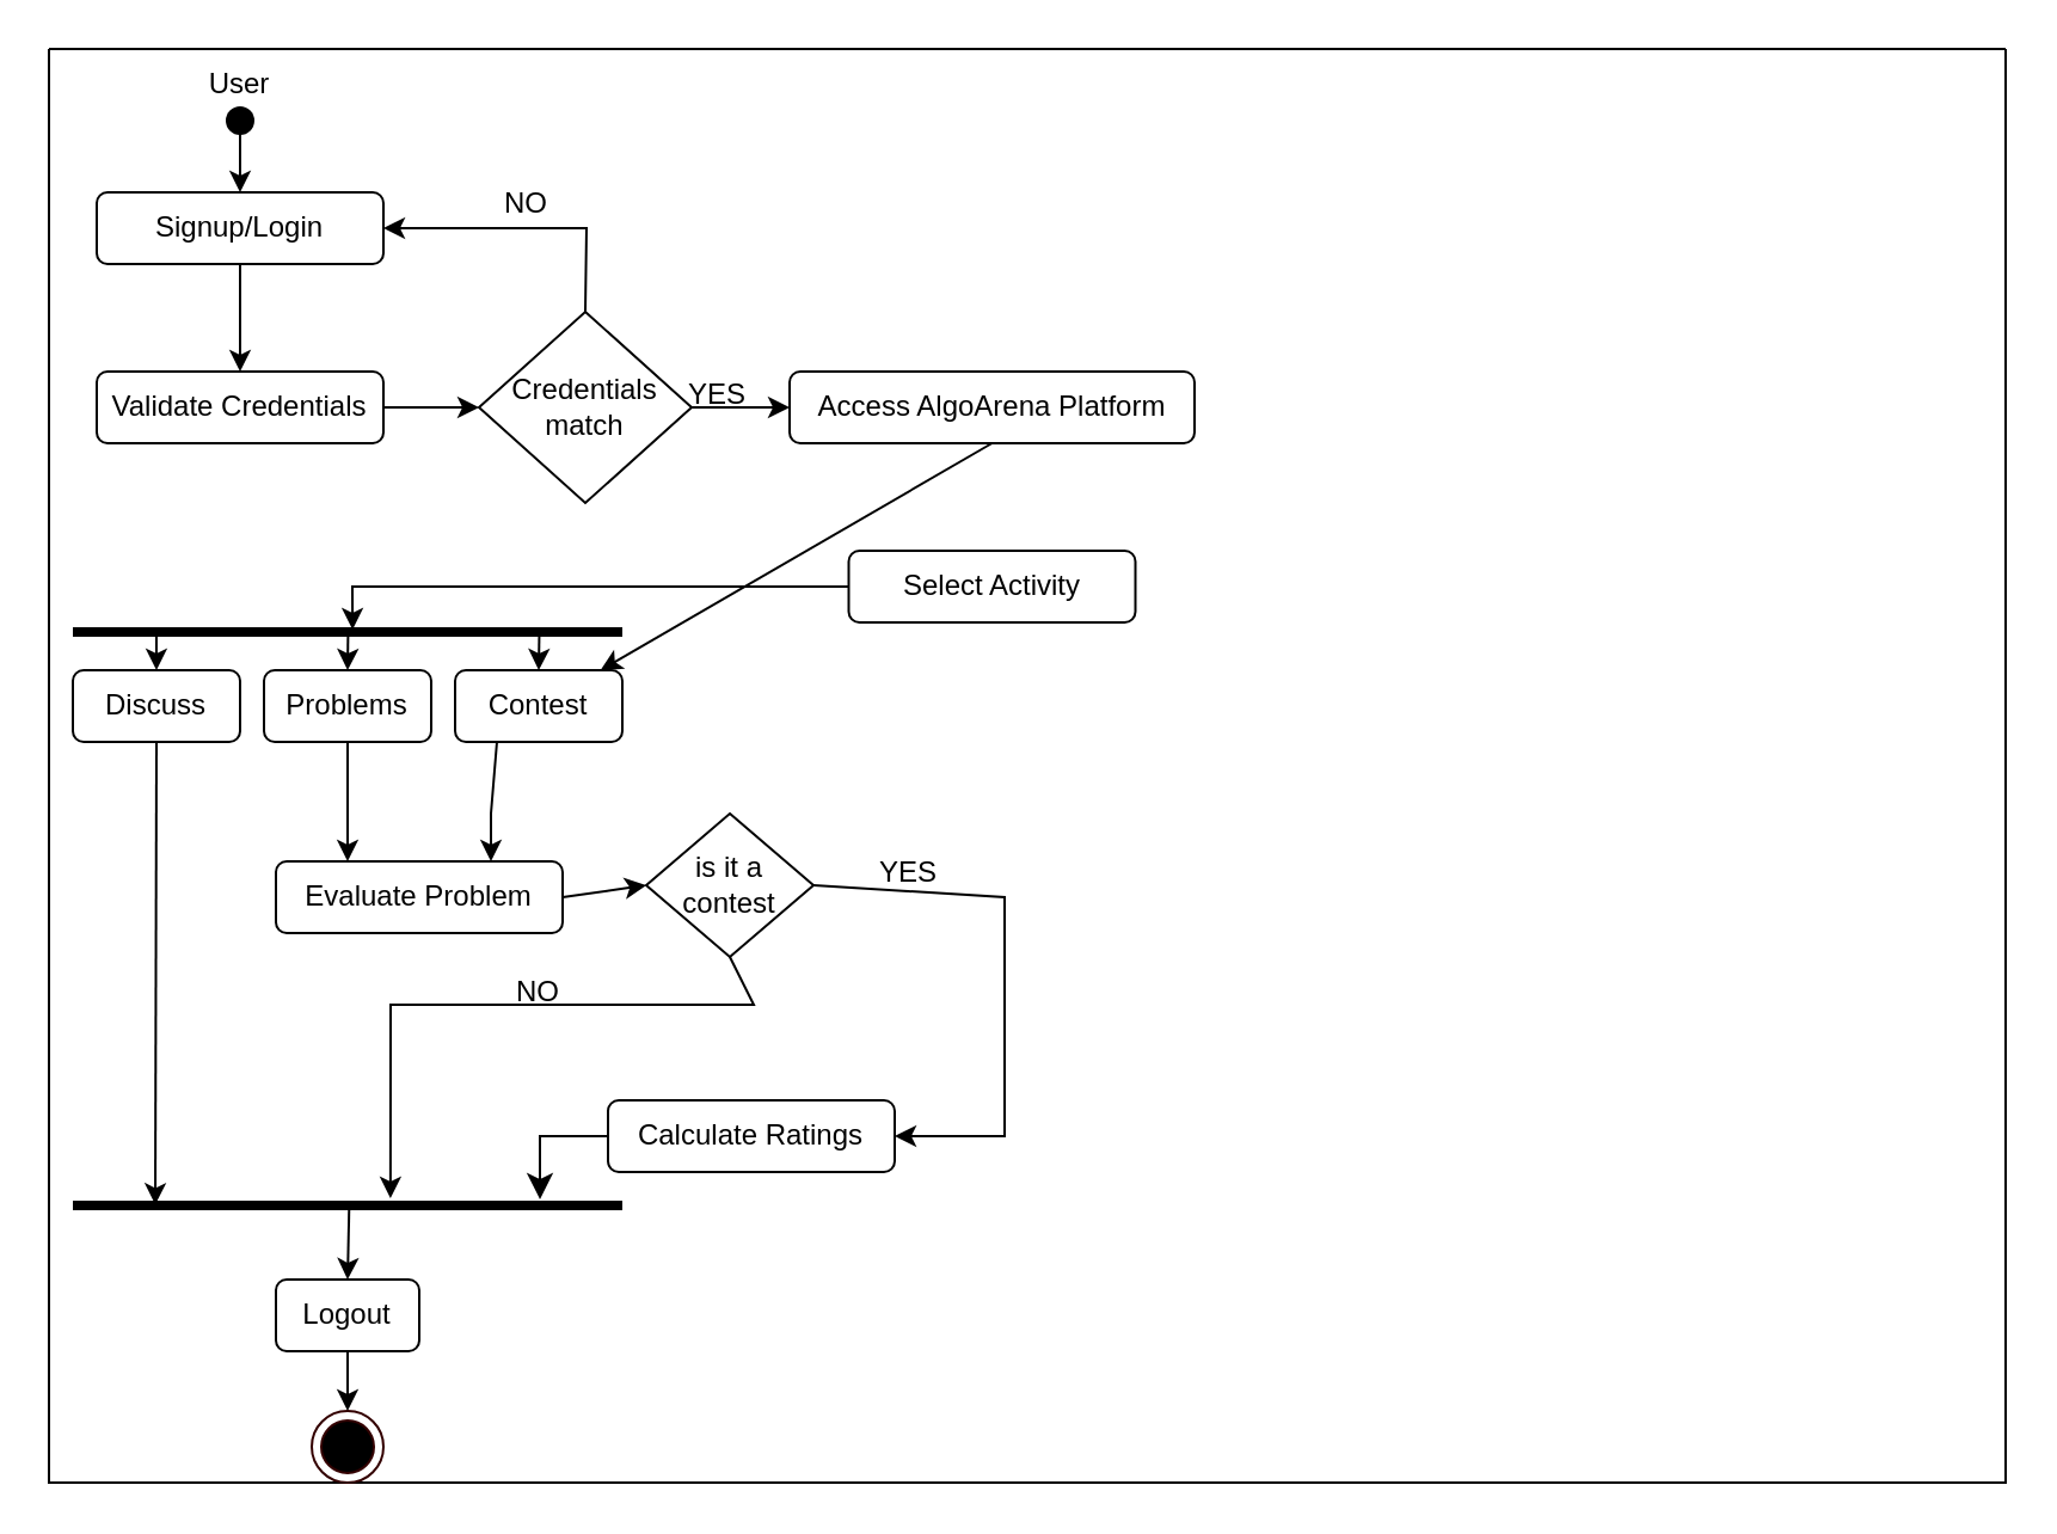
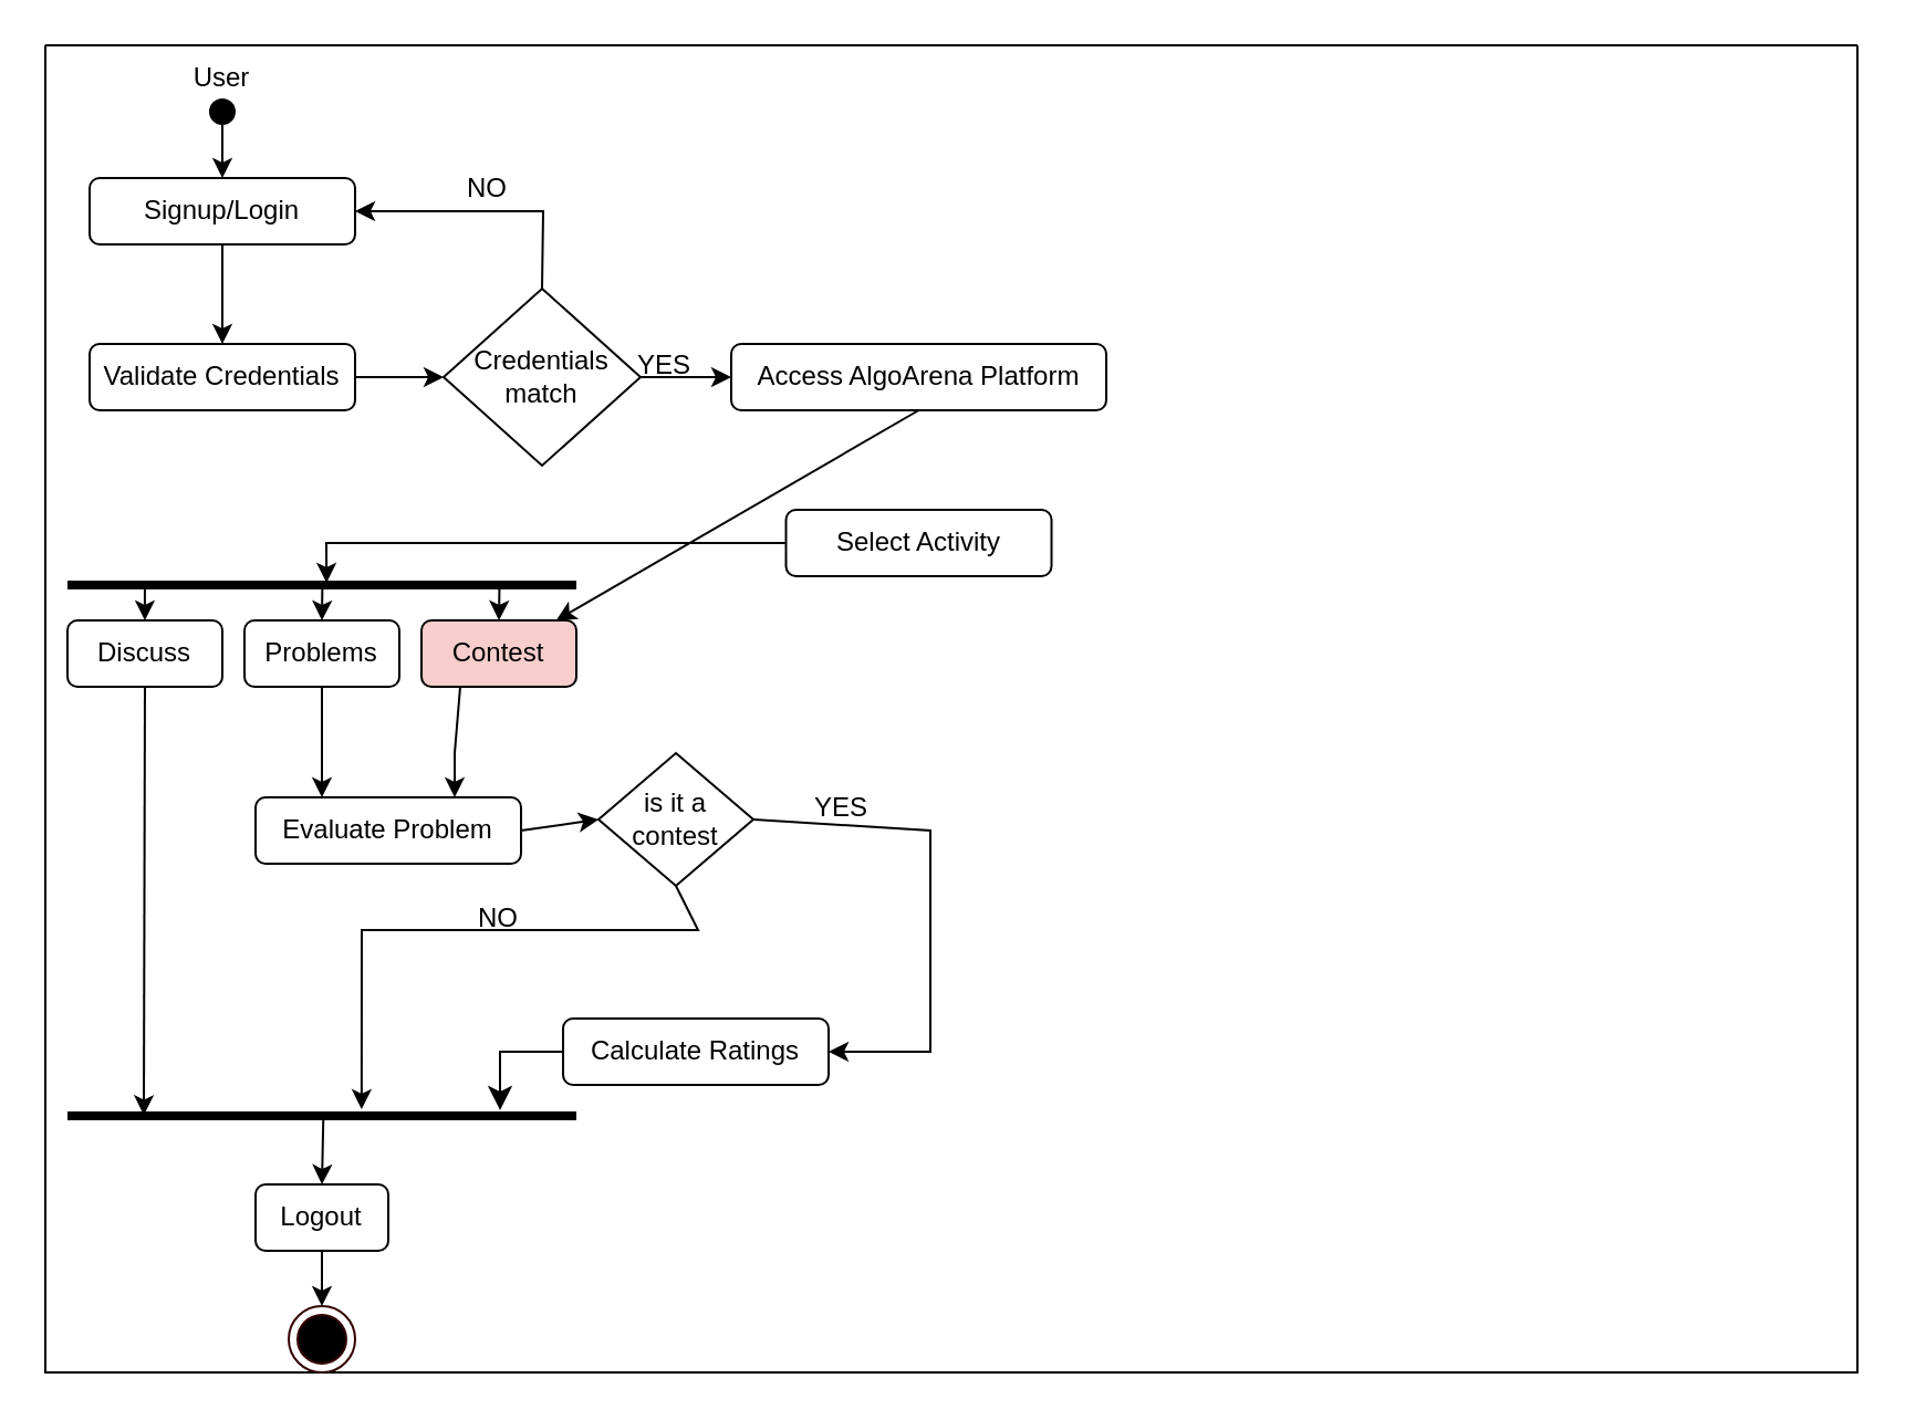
  <mxCell id="0" />
  <mxCell id="1" parent="0" />
  <mxCell id="2" value="" style="swimlane;startSize=0;" vertex="1" parent="1"><mxGeometry x="20" y="20" width="819" height="600" as="geometry" /></mxCell>
  <mxCell id="3" value="" style="shape=waypoint;sketch=0;fillStyle=solid;size=6;pointerEvents=1;points=[];fillColor=none;resizable=0;rotatable=0;perimeter=centerPerimeter;snapToPoint=1;strokeWidth=4;" vertex="1" parent="2"><mxGeometry x="70" y="20" width="20" height="20" as="geometry" /></mxCell>
  <mxCell id="4" value="Signup/Login" style="rounded=1;whiteSpace=wrap;html=1;" vertex="1" parent="2"><mxGeometry x="20" y="60" width="120" height="30" as="geometry" /></mxCell>
  <mxCell id="5" value="" style="endArrow=classic;html=1;rounded=0;entryX=0.5;entryY=0;entryDx=0;entryDy=0;" edge="1" parent="2" source="3" target="4"><mxGeometry width="50" height="50" relative="1" as="geometry"><mxPoint x="370" y="310" as="sourcePoint" /><mxPoint x="420" y="260" as="targetPoint" /></mxGeometry></mxCell>
  <mxCell id="6" value="User" style="text;html=1;align=center;verticalAlign=middle;whiteSpace=wrap;rounded=0;" vertex="1" parent="2"><mxGeometry x="50" width="60" height="30" as="geometry" /></mxCell>
  <mxCell id="7" value="Validate Credentials" style="rounded=1;whiteSpace=wrap;html=1;" vertex="1" parent="2"><mxGeometry x="20" y="135" width="120" height="30" as="geometry" /></mxCell>
  <mxCell id="8" value="" style="endArrow=classic;html=1;rounded=0;entryX=0.5;entryY=0;entryDx=0;entryDy=0;exitX=0.5;exitY=1;exitDx=0;exitDy=0;" edge="1" parent="2" source="4" target="7"><mxGeometry width="50" height="50" relative="1" as="geometry"><mxPoint x="140" y="120" as="sourcePoint" /><mxPoint x="190" y="70" as="targetPoint" /></mxGeometry></mxCell>
  <mxCell id="9" value="Credentials&lt;div&gt;match&lt;/div&gt;" style="rhombus;whiteSpace=wrap;html=1;" vertex="1" parent="2"><mxGeometry x="180" y="110" width="89" height="80" as="geometry" /></mxCell>
  <mxCell id="10" value="NO" style="text;html=1;align=center;verticalAlign=middle;whiteSpace=wrap;rounded=0;" vertex="1" parent="2"><mxGeometry x="170" y="50" width="60" height="30" as="geometry" /></mxCell>
  <mxCell id="11" value="" style="endArrow=classic;html=1;rounded=0;exitX=1;exitY=0.5;exitDx=0;exitDy=0;entryX=0;entryY=0.5;entryDx=0;entryDy=0;" edge="1" parent="2" source="7" target="9"><mxGeometry width="50" height="50" relative="1" as="geometry"><mxPoint x="371" y="310" as="sourcePoint" /><mxPoint x="236" y="135" as="targetPoint" /></mxGeometry></mxCell>
  <mxCell id="12" value="Access AlgoArena Platform" style="rounded=1;whiteSpace=wrap;html=1;" vertex="1" parent="2"><mxGeometry x="310" y="135" width="169.5" height="30" as="geometry" /></mxCell>
  <mxCell id="13" value="" style="endArrow=classic;html=1;rounded=0;exitX=1;exitY=0.5;exitDx=0;exitDy=0;entryX=0;entryY=0.5;entryDx=0;entryDy=0;" edge="1" parent="2" source="9" target="12"><mxGeometry width="50" height="50" relative="1" as="geometry"><mxPoint x="371" y="330" as="sourcePoint" /><mxPoint x="421" y="280" as="targetPoint" /></mxGeometry></mxCell>
  <mxCell id="14" value="YES" style="text;html=1;align=center;verticalAlign=middle;whiteSpace=wrap;rounded=0;" vertex="1" parent="2"><mxGeometry x="250" y="130" width="60" height="30" as="geometry" /></mxCell>
  <mxCell id="15" value="Select Activity" style="rounded=1;whiteSpace=wrap;html=1;" vertex="1" parent="2"><mxGeometry x="334.75" y="210" width="120" height="30" as="geometry" /></mxCell>
  <mxCell id="16" value="" style="endArrow=classic;html=1;rounded=0;exitX=0.5;exitY=1;exitDx=0;exitDy=0;" edge="1" parent="2" source="12" target="21"><mxGeometry width="50" height="50" relative="1" as="geometry"><mxPoint x="371" y="330" as="sourcePoint" /><mxPoint x="421" y="280" as="targetPoint" /></mxGeometry></mxCell>
  <mxCell id="17" value="" style="line;strokeWidth=4;fillColor=none;align=left;verticalAlign=middle;spacingTop=-1;spacingLeft=3;spacingRight=3;rotatable=0;labelPosition=right;points=[];portConstraint=eastwest;strokeColor=inherit;" vertex="1" parent="2"><mxGeometry x="10" y="240" width="230" height="8" as="geometry" /></mxCell>
  <mxCell id="18" value="" style="endArrow=classic;html=1;rounded=0;exitX=0;exitY=0.5;exitDx=0;exitDy=0;entryX=0.509;entryY=0.375;entryDx=0;entryDy=0;entryPerimeter=0;" edge="1" parent="2" source="15" target="17"><mxGeometry width="50" height="50" relative="1" as="geometry"><mxPoint x="371" y="330" as="sourcePoint" /><mxPoint x="421" y="280" as="targetPoint" /><Array as="points"><mxPoint x="127" y="225" /></Array></mxGeometry></mxCell>
  <mxCell id="19" value="Problems" style="rounded=1;whiteSpace=wrap;html=1;" vertex="1" parent="2"><mxGeometry x="90" y="260" width="70" height="30" as="geometry" /></mxCell>
  <mxCell id="20" value="Discuss" style="rounded=1;whiteSpace=wrap;html=1;" vertex="1" parent="2"><mxGeometry x="10" y="260" width="70" height="30" as="geometry" /></mxCell>
- <mxCell id="21" value="Contest" style="rounded=1;whiteSpace=wrap;html=1;" vertex="1" parent="2"><mxGeometry x="170" y="260" width="70" height="30" as="geometry" /></mxCell>
+ <mxCell id="21" value="Contest" style="rounded=1;whiteSpace=wrap;html=1;fillColor=#f8cecc;" vertex="1" parent="2"><mxGeometry x="170" y="260" width="70" height="30" as="geometry" /></mxCell>
  <mxCell id="22" value="" style="endArrow=classic;html=1;rounded=0;entryX=0.5;entryY=0;entryDx=0;entryDy=0;exitX=0.501;exitY=0.336;exitDx=0;exitDy=0;exitPerimeter=0;" edge="1" parent="2" source="17" target="19"><mxGeometry width="50" height="50" relative="1" as="geometry"><mxPoint x="45" y="310" as="sourcePoint" /><mxPoint x="450" y="280" as="targetPoint" /></mxGeometry></mxCell>
  <mxCell id="23" value="" style="endArrow=classic;html=1;rounded=0;entryX=0.5;entryY=0;entryDx=0;entryDy=0;exitX=0.152;exitY=0.277;exitDx=0;exitDy=0;exitPerimeter=0;" edge="1" parent="2" source="17" target="20"><mxGeometry width="50" height="50" relative="1" as="geometry"><mxPoint x="400" y="310" as="sourcePoint" /><mxPoint x="450" y="260" as="targetPoint" /></mxGeometry></mxCell>
  <mxCell id="24" value="" style="endArrow=classic;html=1;rounded=0;exitX=0.849;exitY=0.348;exitDx=0;exitDy=0;exitPerimeter=0;entryX=0.5;entryY=0;entryDx=0;entryDy=0;" edge="1" parent="2" source="17" target="21"><mxGeometry width="50" height="50" relative="1" as="geometry"><mxPoint x="170" y="330" as="sourcePoint" /><mxPoint x="220" y="280" as="targetPoint" /></mxGeometry></mxCell>
  <mxCell id="25" value="Evaluate Problem" style="rounded=1;whiteSpace=wrap;html=1;" vertex="1" parent="2"><mxGeometry x="95" y="340" width="120" height="30" as="geometry" /></mxCell>
  <mxCell id="26" value="" style="endArrow=classic;html=1;rounded=0;entryX=0.25;entryY=0;entryDx=0;entryDy=0;exitX=0.5;exitY=1;exitDx=0;exitDy=0;" edge="1" parent="2" source="19" target="25"><mxGeometry width="50" height="50" relative="1" as="geometry"><mxPoint x="370" y="380" as="sourcePoint" /><mxPoint x="420" y="330" as="targetPoint" /><Array as="points"><mxPoint x="125" y="335" /></Array></mxGeometry></mxCell>
  <mxCell id="27" value="is it a contest" style="rhombus;whiteSpace=wrap;html=1;" vertex="1" parent="2"><mxGeometry x="250" y="320" width="70" height="60" as="geometry" /></mxCell>
  <mxCell id="28" value="" style="endArrow=classic;html=1;rounded=0;exitX=1;exitY=0.5;exitDx=0;exitDy=0;entryX=0;entryY=0.5;entryDx=0;entryDy=0;" edge="1" parent="2" source="25" target="27"><mxGeometry width="50" height="50" relative="1" as="geometry"><mxPoint x="370" y="380" as="sourcePoint" /><mxPoint x="420" y="330" as="targetPoint" /></mxGeometry></mxCell>
  <mxCell id="29" value="Calculate Ratings" style="rounded=1;whiteSpace=wrap;html=1;" vertex="1" parent="2"><mxGeometry x="234" y="440" width="120" height="30" as="geometry" /></mxCell>
  <mxCell id="30" value="" style="endArrow=classic;html=1;rounded=0;exitX=1;exitY=0.5;exitDx=0;exitDy=0;entryX=1;entryY=0.5;entryDx=0;entryDy=0;" edge="1" parent="2" source="27" target="29"><mxGeometry width="50" height="50" relative="1" as="geometry"><mxPoint x="370" y="380" as="sourcePoint" /><mxPoint x="420" y="330" as="targetPoint" /><Array as="points"><mxPoint x="400" y="355" /><mxPoint x="400" y="455" /></Array></mxGeometry></mxCell>
  <mxCell id="31" value="" style="line;strokeWidth=4;fillColor=none;align=left;verticalAlign=middle;spacingTop=-1;spacingLeft=3;spacingRight=3;rotatable=0;labelPosition=right;points=[];portConstraint=eastwest;strokeColor=inherit;" vertex="1" parent="2"><mxGeometry x="10" y="480" width="230" height="8" as="geometry" /></mxCell>
  <mxCell id="32" value="" style="edgeStyle=segmentEdgeStyle;endArrow=classic;html=1;curved=0;rounded=0;endSize=8;startSize=8;exitX=0;exitY=0.5;exitDx=0;exitDy=0;entryX=0.85;entryY=0.181;entryDx=0;entryDy=0;entryPerimeter=0;" edge="1" parent="2" source="29" target="31"><mxGeometry width="50" height="50" relative="1" as="geometry"><mxPoint x="340" y="380" as="sourcePoint" /><mxPoint x="390" y="330" as="targetPoint" /></mxGeometry></mxCell>
  <mxCell id="33" value="" style="endArrow=classic;html=1;rounded=0;exitX=0.5;exitY=1;exitDx=0;exitDy=0;entryX=0.15;entryY=0.458;entryDx=0;entryDy=0;entryPerimeter=0;" edge="1" parent="2" source="20" target="31"><mxGeometry width="50" height="50" relative="1" as="geometry"><mxPoint x="340" y="380" as="sourcePoint" /><mxPoint x="390" y="330" as="targetPoint" /></mxGeometry></mxCell>
  <mxCell id="34" value="" style="ellipse;html=1;shape=endState;fillColor=#000000;strokeColor=#330000;" vertex="1" parent="2"><mxGeometry x="110" y="570" width="30" height="30" as="geometry" /></mxCell>
  <mxCell id="35" value="Logout" style="rounded=1;whiteSpace=wrap;html=1;" vertex="1" parent="2"><mxGeometry x="95" y="515" width="60" height="30" as="geometry" /></mxCell>
  <mxCell id="36" value="" style="endArrow=classic;html=1;rounded=0;exitX=0.503;exitY=0.375;exitDx=0;exitDy=0;exitPerimeter=0;entryX=0.5;entryY=0;entryDx=0;entryDy=0;" edge="1" parent="2" source="31" target="35"><mxGeometry width="50" height="50" relative="1" as="geometry"><mxPoint x="440" y="560" as="sourcePoint" /><mxPoint x="490" y="510" as="targetPoint" /></mxGeometry></mxCell>
  <mxCell id="37" value="" style="endArrow=classic;html=1;rounded=0;exitX=0.5;exitY=1;exitDx=0;exitDy=0;" edge="1" parent="2" source="35" target="34"><mxGeometry width="50" height="50" relative="1" as="geometry"><mxPoint x="370" y="420" as="sourcePoint" /><mxPoint x="420" y="370" as="targetPoint" /></mxGeometry></mxCell>
  <mxCell id="38" value="" style="endArrow=classic;html=1;rounded=0;exitX=0.25;exitY=1;exitDx=0;exitDy=0;entryX=0.75;entryY=0;entryDx=0;entryDy=0;" edge="1" parent="2" source="21" target="25"><mxGeometry width="50" height="50" relative="1" as="geometry"><mxPoint x="390" y="390" as="sourcePoint" /><mxPoint x="440" y="340" as="targetPoint" /><Array as="points"><mxPoint x="185" y="320" /></Array></mxGeometry></mxCell>
  <mxCell id="39" value="" style="endArrow=classic;html=1;rounded=0;exitX=0.5;exitY=1;exitDx=0;exitDy=0;entryX=0.578;entryY=0.125;entryDx=0;entryDy=0;entryPerimeter=0;" edge="1" parent="2" source="27" target="31"><mxGeometry width="50" height="50" relative="1" as="geometry"><mxPoint x="390" y="300" as="sourcePoint" /><mxPoint x="440" y="250" as="targetPoint" /><Array as="points"><mxPoint x="295" y="400" /><mxPoint x="143" y="400" /></Array></mxGeometry></mxCell>
  <mxCell id="40" value="NO" style="text;html=1;align=center;verticalAlign=middle;whiteSpace=wrap;rounded=0;" vertex="1" parent="2"><mxGeometry x="175" y="380" width="60" height="30" as="geometry" /></mxCell>
  <mxCell id="41" value="YES" style="text;html=1;align=center;verticalAlign=middle;whiteSpace=wrap;rounded=0;" vertex="1" parent="2"><mxGeometry x="330" y="330" width="60" height="30" as="geometry" /></mxCell>
  <mxCell id="42" value="" style="endArrow=classic;html=1;rounded=0;exitX=0.5;exitY=0;exitDx=0;exitDy=0;entryX=1;entryY=0.5;entryDx=0;entryDy=0;" edge="1" parent="2" source="9" target="4"><mxGeometry width="50" height="50" relative="1" as="geometry"><mxPoint x="390" y="300" as="sourcePoint" /><mxPoint x="440" y="250" as="targetPoint" /><Array as="points"><mxPoint x="225" y="75" /></Array></mxGeometry></mxCell>
